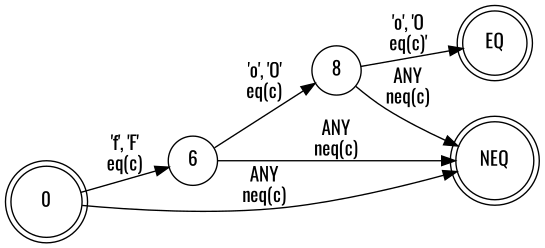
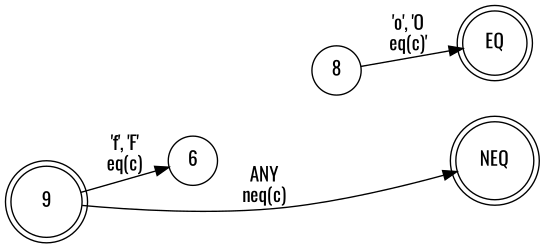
  digraph {
    fontname=Oswald
    rankdir=LR
    node [fontname=Oswald shape=doublecircle]
    edge [fontname=Oswald]
-   n1 [label=0]
+   n1 [label=9]
    n2 [label=6 shape=circle]
    n3 [label=NEQ]
    n4 [label=8 shape=circle]
    n5 [label=EQ]
    n1 -> n2 [label="'f', 'F'\neq(c)"]
    n1 -> n3 [label="ANY\nneq(c)"]
-   n2 -> n3 [label="ANY\nneq(c)"]
-   n2 -> n4 [label="'o', 'O'\neq(c)"]
-   n4 -> n3 [label="ANY\nneq(c)"]
    n4 -> n5 [label="'o', 'O\neq(c)'"]
  }
